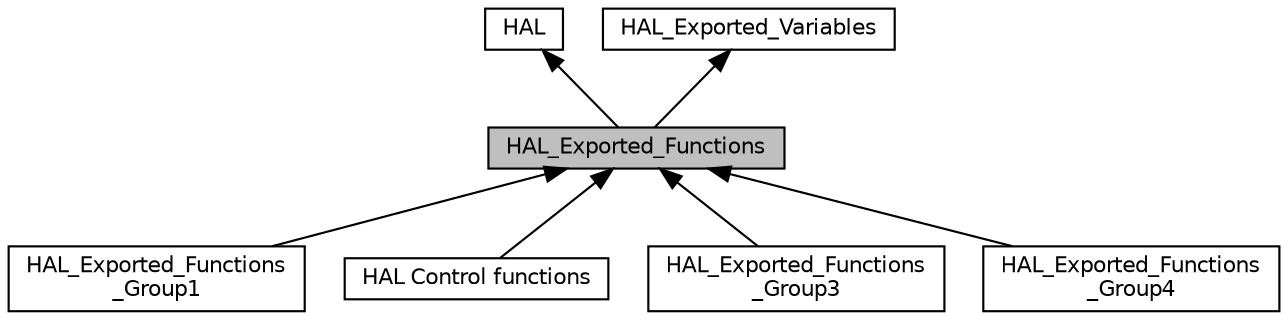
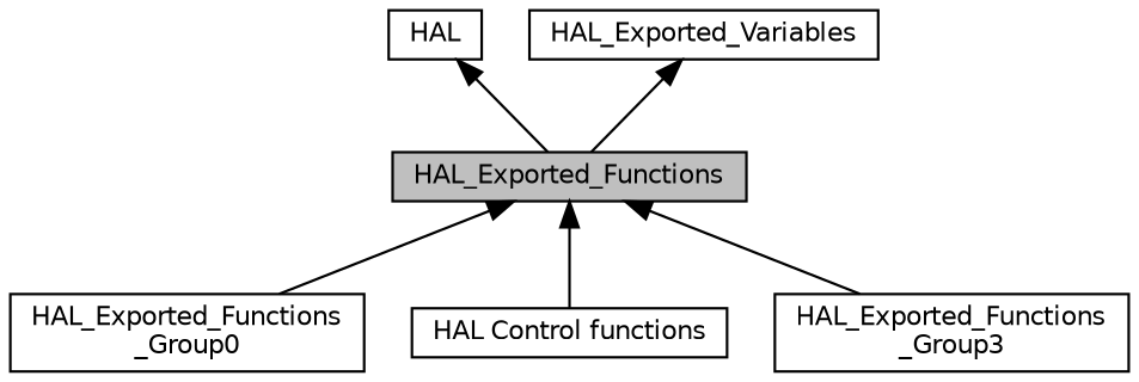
  digraph {
    rankdir=TB
    node [color=black fillcolor=white fontname=Helvetica fontsize=10 shape=box style=filled]
    edge [dir=back fontname=Helvetica fontsize=10 labelfontname=Helvetica labelfontsize=10 shape=plaintext style=solid]
    n1 [height=0.2 label=HAL width=0.4]
    n2 [fillcolor=grey75 fontcolor=black height=0.2 label=HAL_Exported_Functions width=0.4]
-   n3 [height=0.2 label="HAL_Exported_Functions\l_Group1" width=0.4]
+   n3 [height=0.2 label="HAL_Exported_Functions\l_Group0" width=0.4]
    n4 [height=0.2 label="HAL Control functions" width=0.4]
    n5 [height=0.2 label="HAL_Exported_Functions\l_Group3" width=0.4]
-   n6 [height=0.2 label="HAL_Exported_Functions\l_Group4" width=0.4]
    n7 [height=0.2 label=HAL_Exported_Variables width=0.4]
    n1 -> n2
    n2 -> n3
    n2 -> n4
    n2 -> n5
-   n2 -> n6
    n7 -> n2
  }
